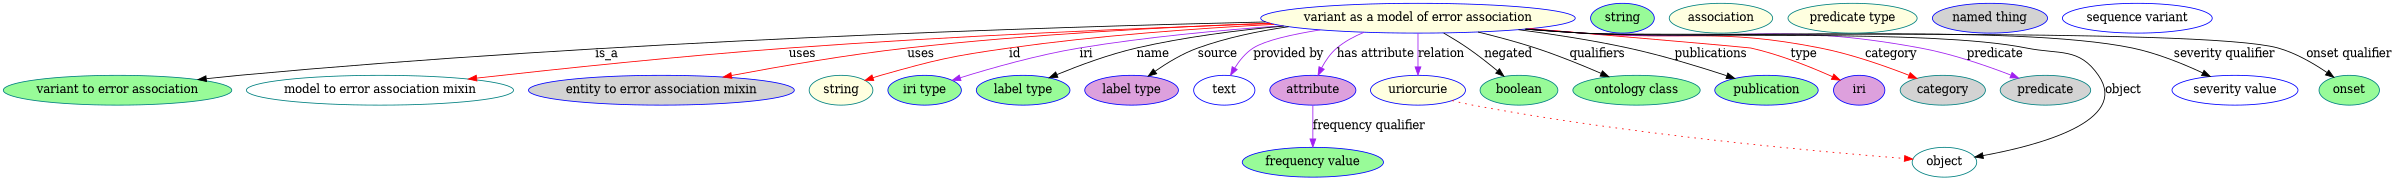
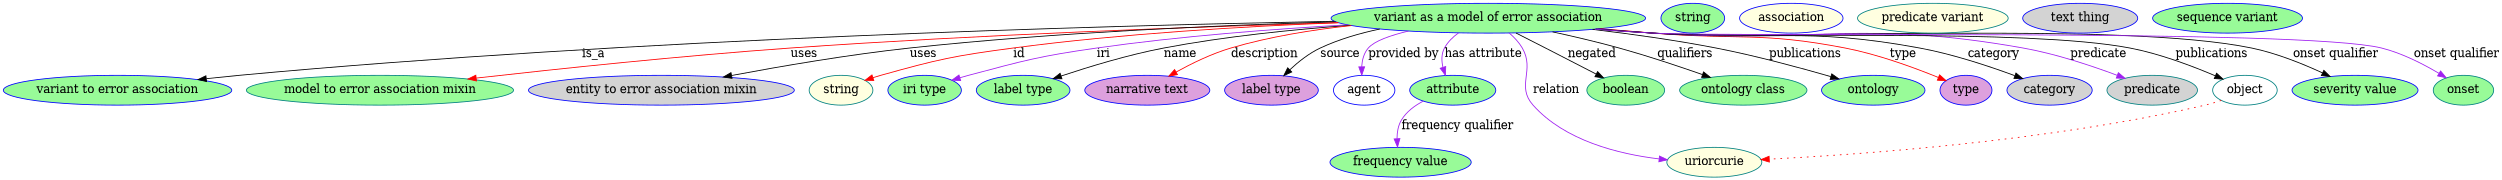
  digraph {
    node [color=blue fillcolor=palegreen style=filled]
    edge [color=black style=solid]
-   n1 [fillcolor=lightyellow height=0.5 label="variant as a model of error association" width=5.2718]
-   "variant to error association" [color=teal height=0.5 width=3.8274]
-   "model to error association mixin" [color=teal fillcolor=white height=0.5 width=4.4774]
+   n1 [height=0.5 label="variant as a model of error association" width=5.2718]
+   "variant to error association" [height=0.5 width=3.8274]
+   "model to error association mixin" [color=teal height=0.5 width=4.4774]
    "entity to error association mixin" [fillcolor=lightgrey height=0.5 width=4.4593]
    n5 [color=teal fillcolor=lightyellow height=0.5 label=string width=1.0652]
    n6 [height=0.5 label="iri type" width=1.2277]
    n7 [height=0.5 label="label type" width=1.5707]
+   n8 [fillcolor=plum height=0.5 label="narrative text" width=2.0943]
    n9 [fillcolor=plum height=0.5 label="label type" width=1.5707]
-   n10 [fillcolor=white height=0.5 label=text width=1.0291]
-   n11 [fillcolor=plum height=0.5 label=attribute width=1.4443]
-   n12 [fillcolor=lightyellow height=0.5 label=uriorcurie width=1.5887]
+   n10 [fillcolor=white height=0.5 label=agent width=1.0291]
+   n11 [height=0.5 label=attribute width=1.4443]
+   n12 [color=teal fillcolor=lightyellow height=0.5 label=uriorcurie width=1.5887]
    n13 [color=teal height=0.5 label=boolean width=1.2999]
    n14 [color=teal height=0.5 label="ontology class" width=2.1304]
-   n15 [height=0.5 label=publication width=1.7332]
-   type [fillcolor=plum height=0.5 width=0.86659 label=iri]
-   category [color=teal fillcolor=lightgrey height=0.5 width=1.4263]
+   n15 [height=0.5 label=ontology width=1.7332]
+   type [fillcolor=plum height=0.5 width=0.86659]
+   category [fillcolor=lightgrey height=0.5 width=1.4263]
    predicate [color=teal fillcolor=lightgrey height=0.5 width=1.5165]
    object [color=teal fillcolor=white height=0.5 width=1.0832]
-   n20 [fillcolor=white height=0.5 label="severity value" width=2.1123]
+   n20 [height=0.5 label="severity value" width=2.1123]
    n21 [color=teal height=0.5 label=onset width=1.011]
    n22 [height=0.5 label="frequency value" width=2.3651]
    n23 [height=0.5 label=string width=1.0652]
-   n24 [color=teal fillcolor=lightyellow height=0.5 label=association width=1.7332]
-   n25 [color=teal fillcolor=lightyellow height=0.5 label="predicate type" width=2.1665]
-   n26 [fillcolor=lightgrey height=0.5 label="named thing" width=1.9318]
-   n27 [fillcolor=white height=0.5 label="sequence variant" width=2.5095]
+   n24 [fillcolor=lightyellow height=0.5 label=association width=1.7332]
+   n25 [color=teal fillcolor=lightyellow height=0.5 label="predicate variant" width=2.1665]
+   n26 [fillcolor=lightgrey height=0.5 label="text thing" width=1.9318]
+   n27 [height=0.5 label="sequence variant" width=2.5095]
    n1 -> "variant to error association" [label=is_a style=""]
    n1 -> "model to error association mixin" [color=red label=uses style=""]
-   n1 -> "entity to error association mixin" [color=red label=uses style=""]
+   n1 -> "entity to error association mixin" [label=uses style=""]
    n1 -> n5 [color=red label=id]
    n1 -> n6 [color=purple label=iri]
    n1 -> n7 [label=name]
+   n1 -> n8 [color=red label=description]
    n1 -> n9 [label=source]
    n1 -> n10 [color=purple label="provided by"]
    n1 -> n11 [color=purple label="has attribute"]
    n1 -> n12 [color=purple label=relation]
    n1 -> n13 [label=negated]
    n1 -> n14 [label=qualifiers]
    n1 -> n15 [label=publications]
    n1 -> type [color=red label=type]
-   n1 -> category [color=red label=category]
+   n1 -> category [label=category]
    n1 -> predicate [color=purple label=predicate]
-   n1 -> object [label=object]
-   n1 -> n20 [label="severity qualifier"]
-   n1 -> n21 [label="onset qualifier"]
+   n1 -> object [label=publications]
+   n1 -> n20 [label="onset qualifier"]
+   n1 -> n21 [color=purple label="onset qualifier"]
    n11 -> n22 [color=purple label="frequency qualifier"]
-   n12 -> object [color=red style=dotted]
+   object -> n12 [color=red style=dotted]
  }
